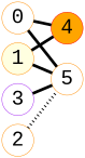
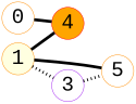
  graph {
    fontname="Liberation Mono"
    rankdir=LR
    splines=true
    node [color=darkorange fillcolor=white fixedsize=true fontname="Liberation Mono" fontsize=42 penwidth=1 shape=circle style=filled]
    edge [color=black fontname="Liberation Mono" penwidth=6 style=bold]
    0 [height=0.91667 width=0.91667]
    4 [color=red fillcolor=orange height=0.91667 width=0.91667]
    5 [height=0.91667 width=0.91667]
    3 [color=purple height=0.91667 width=0.91667]
    1 [fillcolor=lightyellow height=0.91667 width=0.91667]
-   2 [height=0.91667 width=0.91667]
    0 -- 4
-   0 -- 5
-   3 -- 5
+   3 -- 5 [style=dotted]
    1 -- 4
    1 -- 5
-   2 -- 5 [style=dotted]
+   1 -- 3 [style=dotted]
  }
